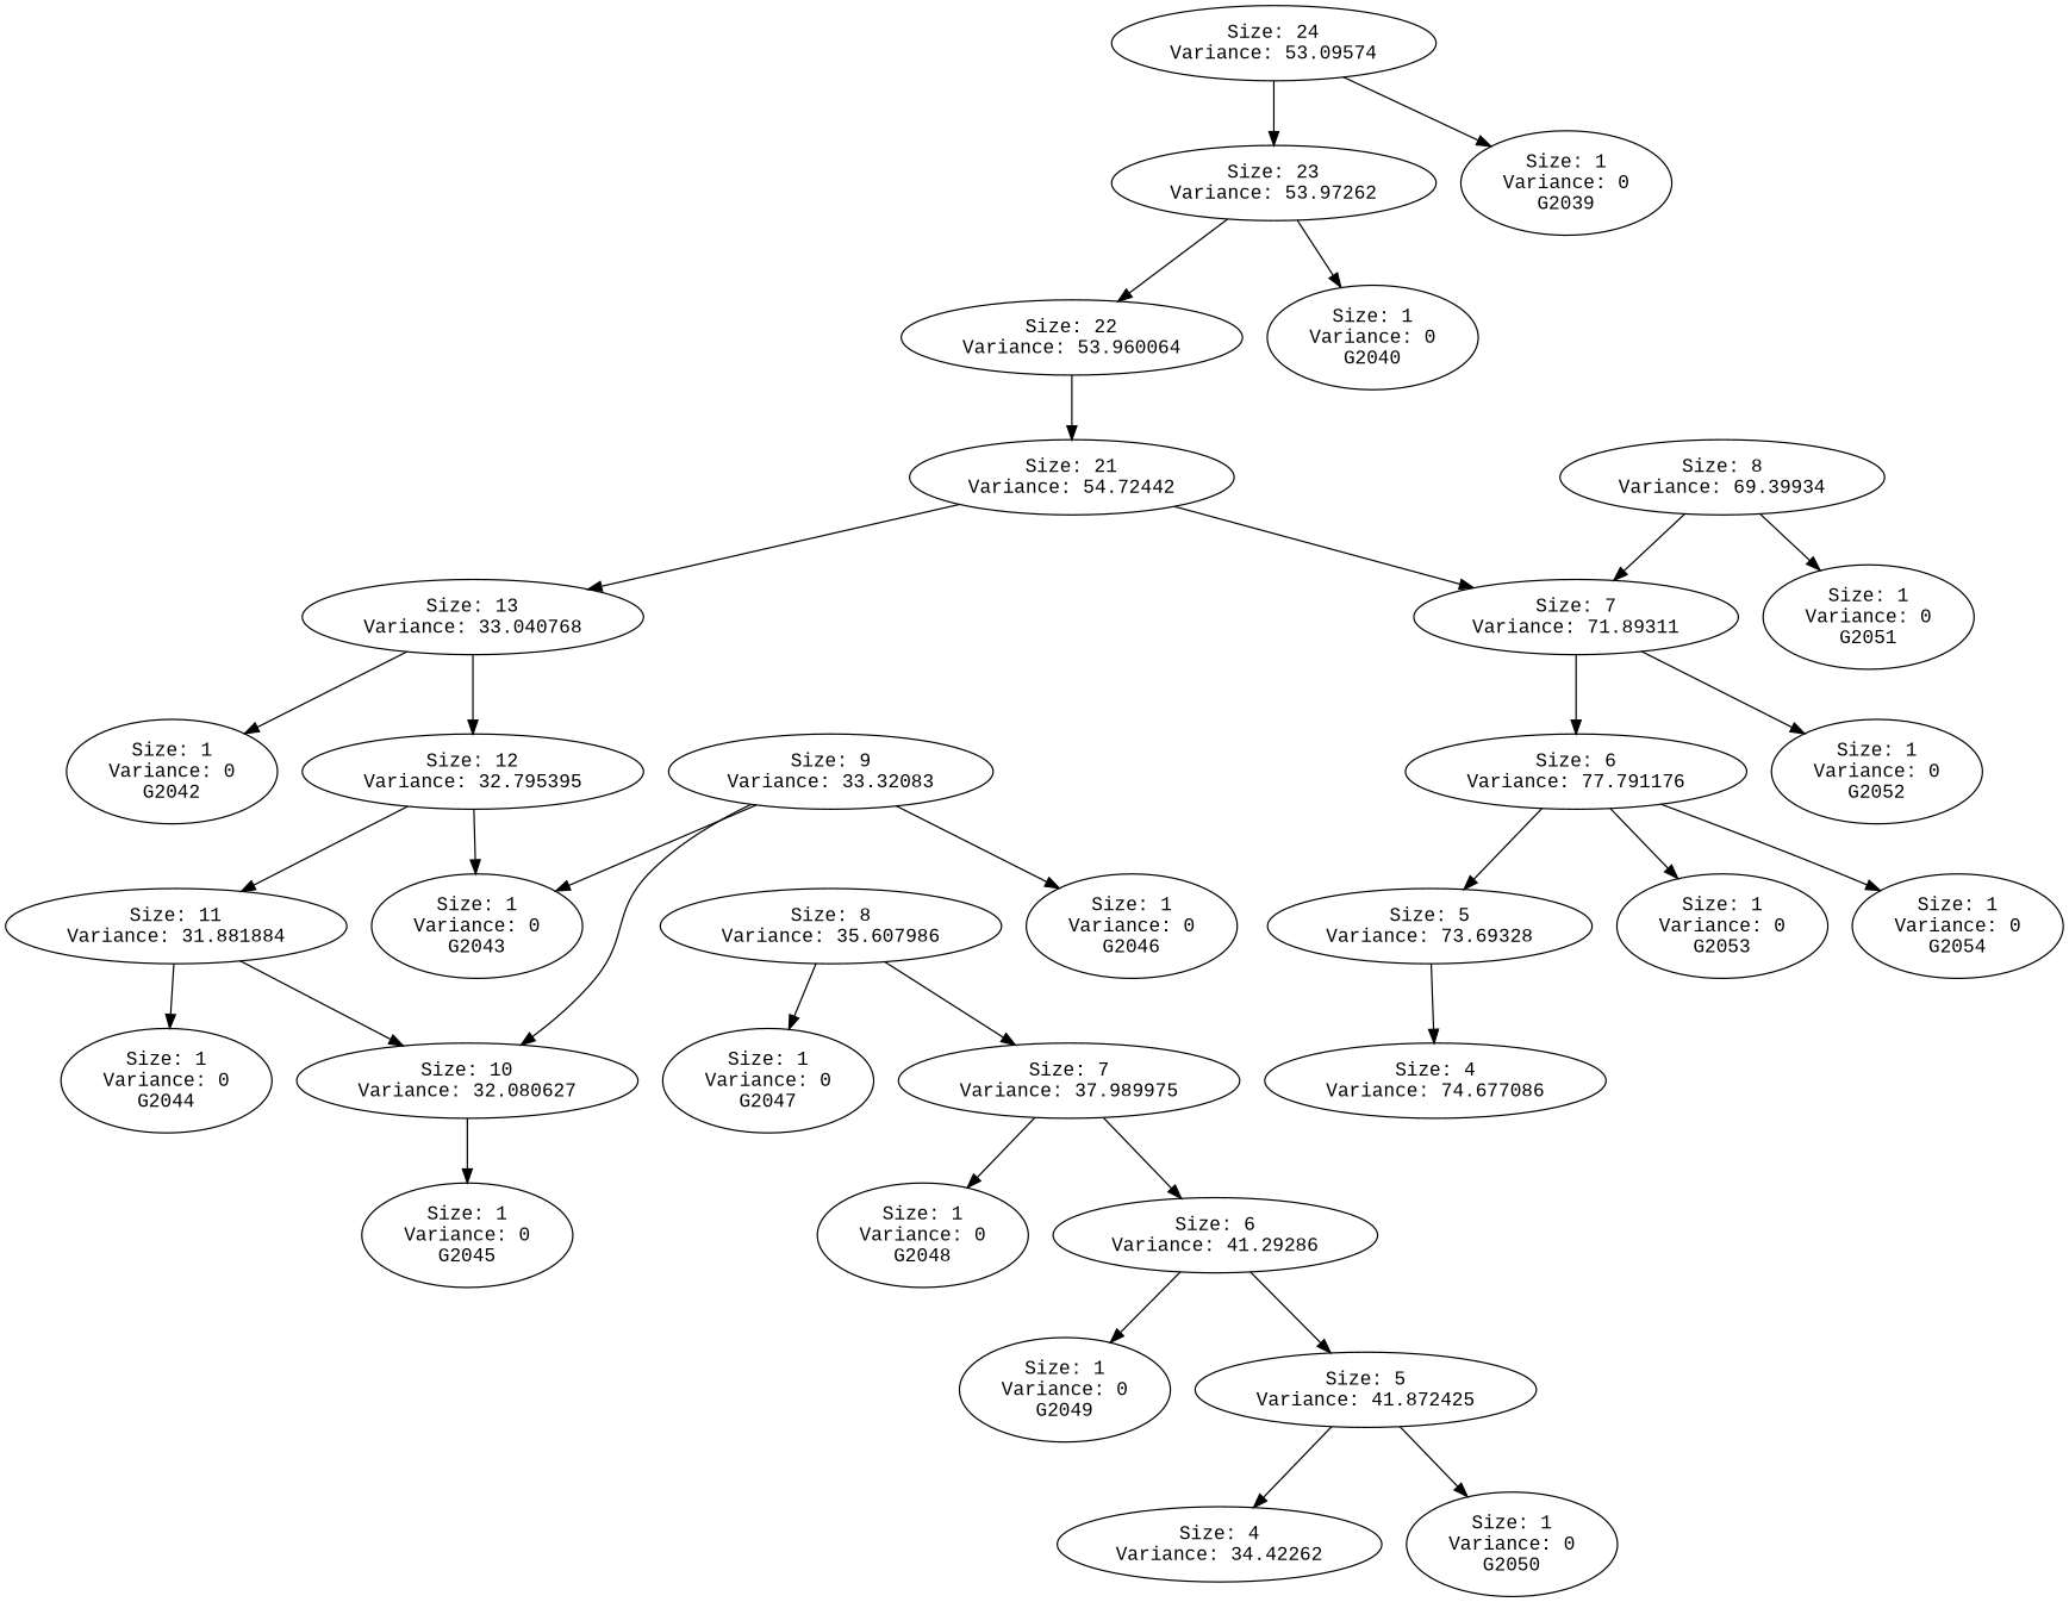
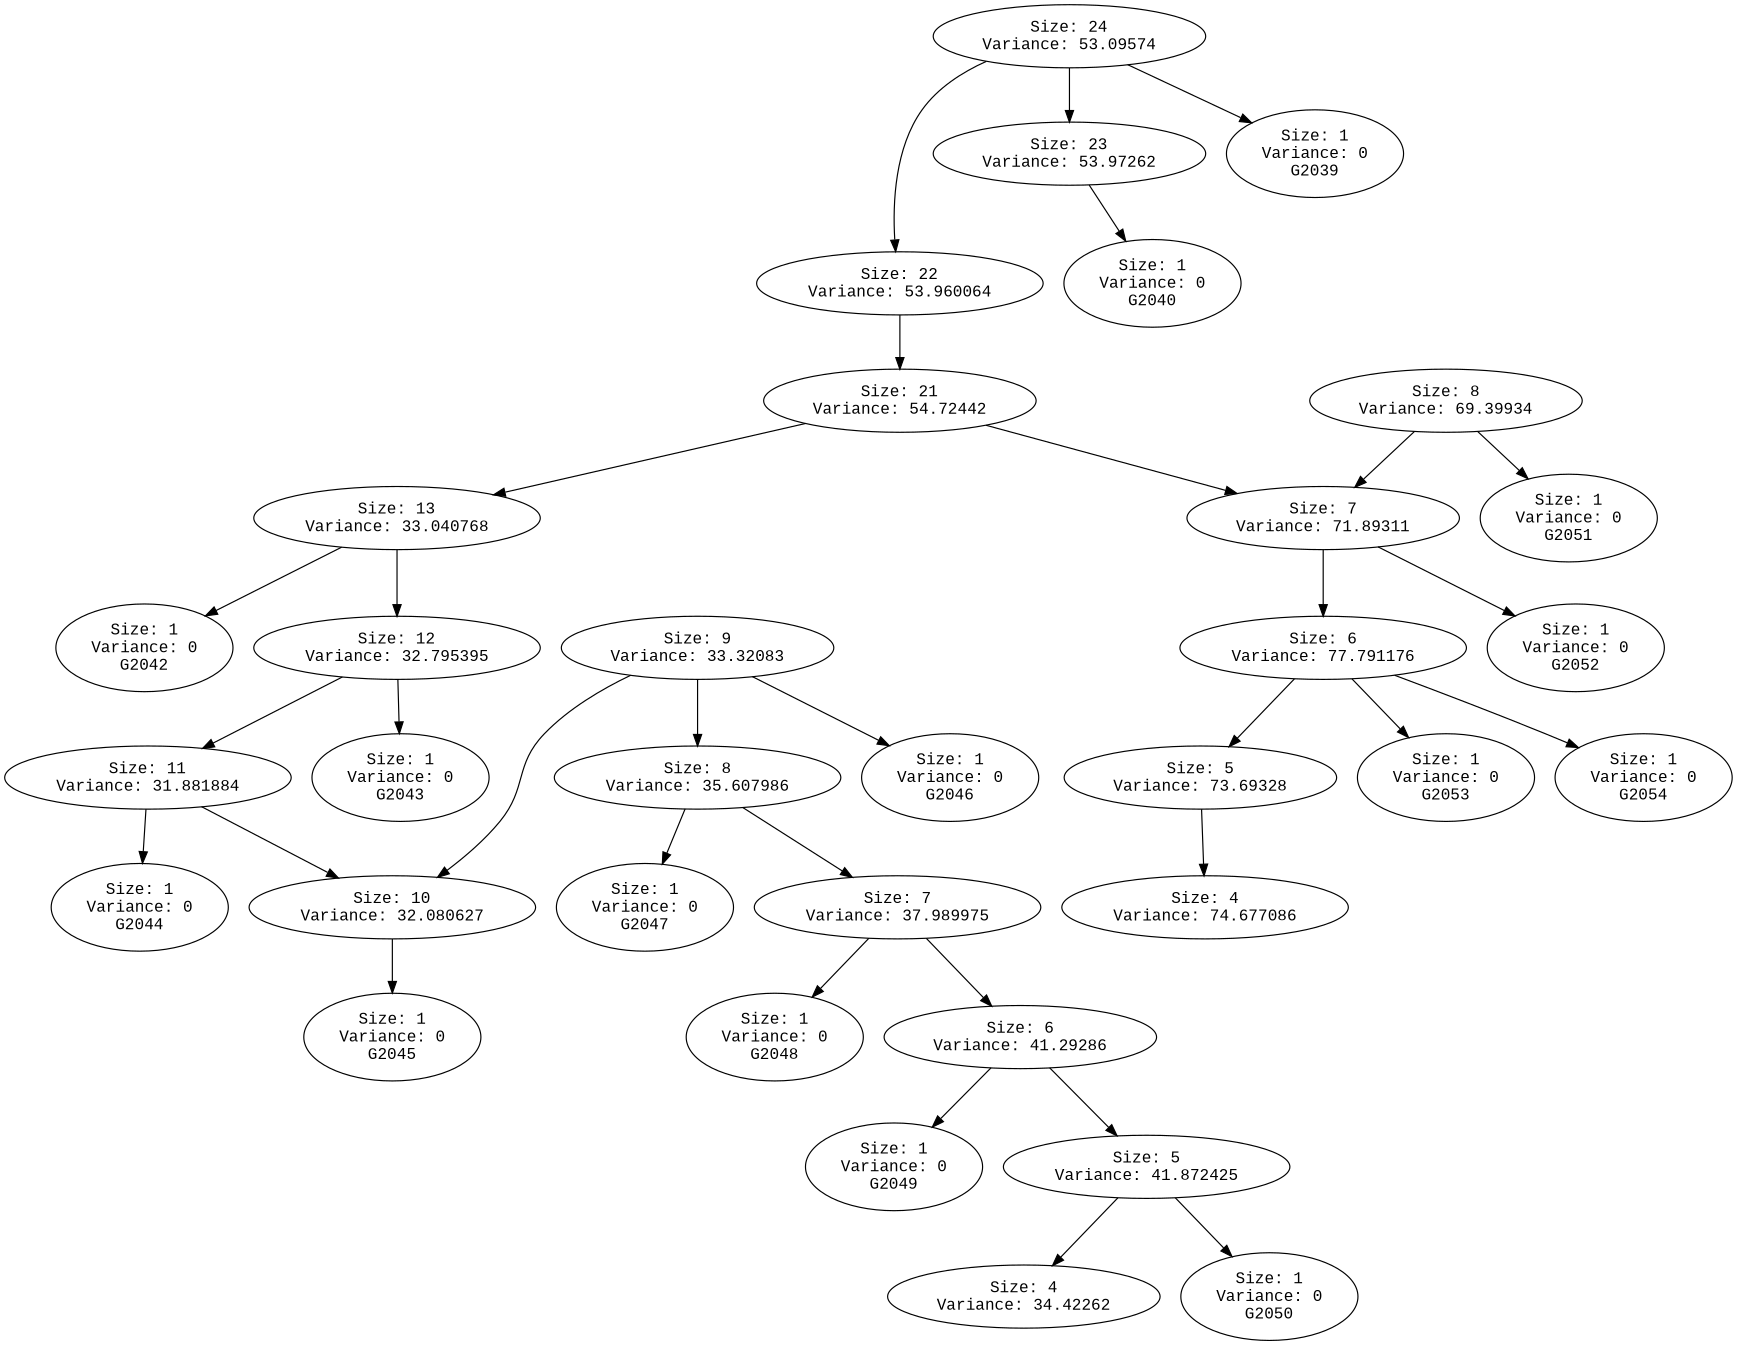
  digraph {
    L=7
    fontname="Liberation Mono"
    node [fontname="Liberation Mono"]
    edge [fontname="Liberation Mono"]
    "Size: 24\nVariance: 53.09574"
    "Size: 23\nVariance: 53.97262"
    "Size: 1\nVariance: 0\nG2039"
    "Size: 22\nVariance: 53.960064"
    "Size: 1\nVariance: 0\nG2040"
    "Size: 21\nVariance: 54.72442"
    "Size: 13\nVariance: 33.040768"
    "Size: 7\nVariance: 71.89311"
    "Size: 1\nVariance: 0\nG2042"
    "Size: 12\nVariance: 32.795395"
    "Size: 8\nVariance: 69.39934"
    "Size: 1\nVariance: 0\nG2051"
    "Size: 1\nVariance: 0\nG2043"
    "Size: 11\nVariance: 31.881884"
    "Size: 6\nVariance: 77.791176"
    "Size: 1\nVariance: 0\nG2052"
    "Size: 10\nVariance: 32.080627"
    "Size: 1\nVariance: 0\nG2044"
    "Size: 1\nVariance: 0\nG2045"
    "Size: 9\nVariance: 33.32083"
    "Size: 8\nVariance: 35.607986"
    "Size: 1\nVariance: 0\nG2046"
    "Size: 1\nVariance: 0\nG2047"
    "Size: 7\nVariance: 37.989975"
    "Size: 1\nVariance: 0\nG2048"
    "Size: 6\nVariance: 41.29286"
    "Size: 1\nVariance: 0\nG2049"
    "Size: 5\nVariance: 41.872425"
    "Size: 4\nVariance: 34.42262"
    "Size: 1\nVariance: 0\nG2050"
    "Size: 5\nVariance: 73.69328"
    "Size: 1\nVariance: 0\nG2053"
    "Size: 1\nVariance: 0\nG2054"
    "Size: 4\nVariance: 74.677086"
    "Size: 24\nVariance: 53.09574" -> "Size: 23\nVariance: 53.97262"
    "Size: 24\nVariance: 53.09574" -> "Size: 1\nVariance: 0\nG2039"
-   "Size: 23\nVariance: 53.97262" -> "Size: 22\nVariance: 53.960064"
+   "Size: 24\nVariance: 53.09574" -> "Size: 22\nVariance: 53.960064"
    "Size: 23\nVariance: 53.97262" -> "Size: 1\nVariance: 0\nG2040"
    "Size: 22\nVariance: 53.960064" -> "Size: 21\nVariance: 54.72442"
    "Size: 21\nVariance: 54.72442" -> "Size: 13\nVariance: 33.040768"
    "Size: 21\nVariance: 54.72442" -> "Size: 7\nVariance: 71.89311"
    "Size: 13\nVariance: 33.040768" -> "Size: 1\nVariance: 0\nG2042"
    "Size: 13\nVariance: 33.040768" -> "Size: 12\nVariance: 32.795395"
    "Size: 7\nVariance: 71.89311" -> "Size: 6\nVariance: 77.791176"
    "Size: 7\nVariance: 71.89311" -> "Size: 1\nVariance: 0\nG2052"
    "Size: 12\nVariance: 32.795395" -> "Size: 1\nVariance: 0\nG2043"
    "Size: 12\nVariance: 32.795395" -> "Size: 11\nVariance: 31.881884"
    "Size: 8\nVariance: 69.39934" -> "Size: 7\nVariance: 71.89311"
    "Size: 8\nVariance: 69.39934" -> "Size: 1\nVariance: 0\nG2051"
    "Size: 11\nVariance: 31.881884" -> "Size: 10\nVariance: 32.080627"
    "Size: 11\nVariance: 31.881884" -> "Size: 1\nVariance: 0\nG2044"
    "Size: 6\nVariance: 77.791176" -> "Size: 5\nVariance: 73.69328"
    "Size: 6\nVariance: 77.791176" -> "Size: 1\nVariance: 0\nG2053"
    "Size: 6\nVariance: 77.791176" -> "Size: 1\nVariance: 0\nG2054"
    "Size: 10\nVariance: 32.080627" -> "Size: 1\nVariance: 0\nG2045"
    "Size: 9\nVariance: 33.32083" -> "Size: 10\nVariance: 32.080627"
-   "Size: 9\nVariance: 33.32083" -> "Size: 1\nVariance: 0\nG2043"
+   "Size: 9\nVariance: 33.32083" -> "Size: 8\nVariance: 35.607986"
    "Size: 9\nVariance: 33.32083" -> "Size: 1\nVariance: 0\nG2046"
    "Size: 8\nVariance: 35.607986" -> "Size: 1\nVariance: 0\nG2047"
    "Size: 8\nVariance: 35.607986" -> "Size: 7\nVariance: 37.989975"
    "Size: 7\nVariance: 37.989975" -> "Size: 1\nVariance: 0\nG2048"
    "Size: 7\nVariance: 37.989975" -> "Size: 6\nVariance: 41.29286"
    "Size: 6\nVariance: 41.29286" -> "Size: 1\nVariance: 0\nG2049"
    "Size: 6\nVariance: 41.29286" -> "Size: 5\nVariance: 41.872425"
    "Size: 5\nVariance: 41.872425" -> "Size: 4\nVariance: 34.42262"
    "Size: 5\nVariance: 41.872425" -> "Size: 1\nVariance: 0\nG2050"
    "Size: 5\nVariance: 73.69328" -> "Size: 4\nVariance: 74.677086"
  }
